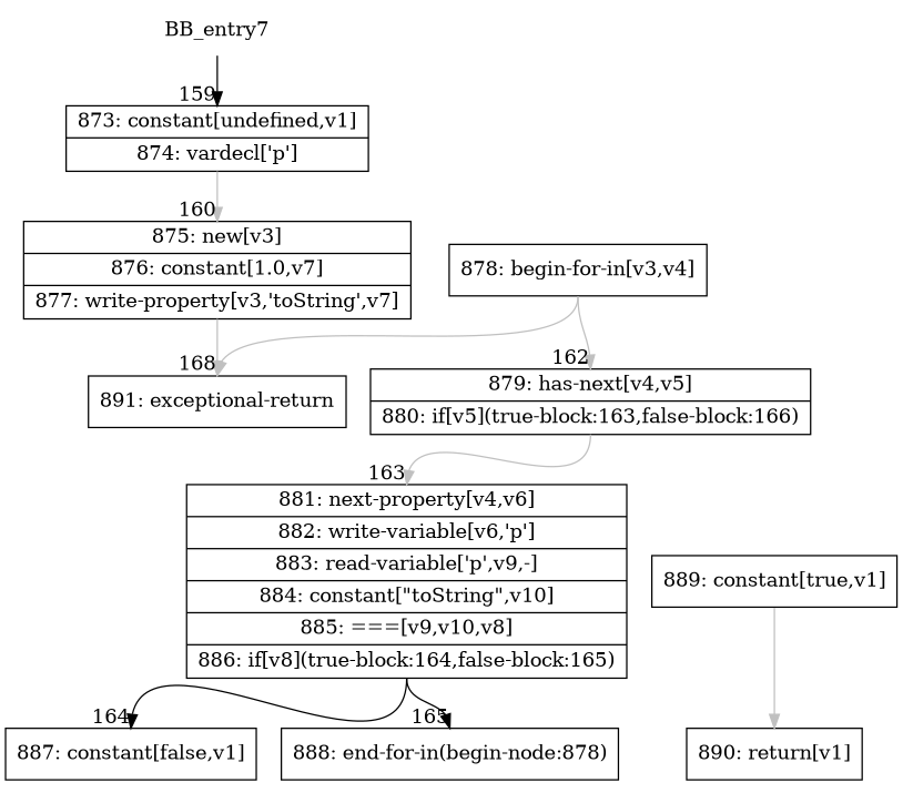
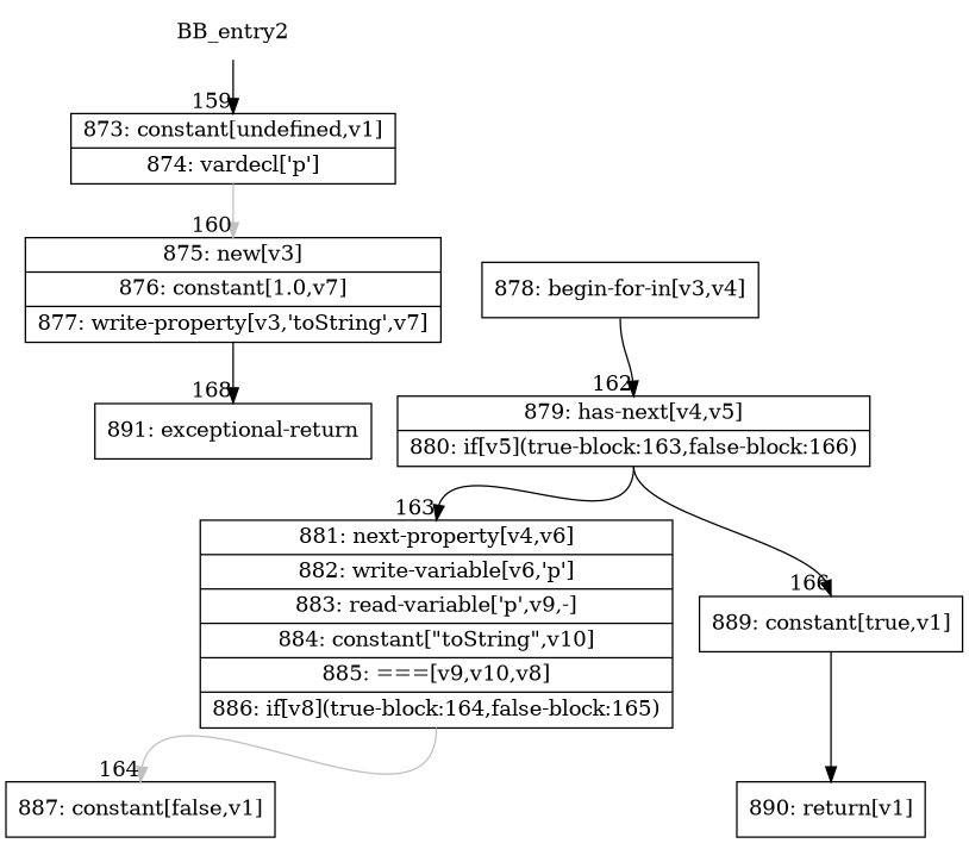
  digraph {
    rankdir=TD
    node [shape=record]
    edge [headport=n tailport=s]
-   BB_entry7 [shape=none]
+   BB_entry7 [shape=none label=BB_entry2]
    n2 [label="{873: constant[undefined,v1]|874: vardecl['p']}"]
    n3 [label="{875: new[v3]|876: constant[1.0,v7]|877: write-property[v3,'toString',v7]}"]
    n4 [label="{891: exceptional-return}"]
    n5 [label="{878: begin-for-in[v3,v4]}"]
    n6 [label="{879: has-next[v4,v5]|880: if[v5](true-block:163,false-block:166)}"]
    n7 [label="{881: next-property[v4,v6]|882: write-variable[v6,'p']|883: read-variable['p',v9,-]|884: constant[\"toString\",v10]|885: ===[v9,v10,v8]|886: if[v8](true-block:164,false-block:165)}"]
    n8 [label="{889: constant[true,v1]}"]
    n9 [label="{887: constant[false,v1]}"]
-   n10 [label="{888: end-for-in(begin-node:878)}"]
    n11 [label="{890: return[v1]}"]
    BB_entry7 -> n2 [headlabel="    159"]
    n2 -> n3 [color=gray headlabel="      160"]
-   n3 -> n4 [color=gray headlabel="      168"]
-   n5 -> n4 [color=gray]
-   n5 -> n6 [headlabel="      162" color=gray]
-   n6 -> n7 [headlabel="      163" color=gray]
-   n7 -> n9 [headlabel="      164"]
-   n7 -> n10 [headlabel="      165"]
-   n8 -> n11 [color=gray]
+   n3 -> n4 [color=black headlabel="      168"]
+   n5 -> n6 [headlabel="      162"]
+   n6 -> n7 [headlabel="      163"]
+   n6 -> n8 [headlabel="      166"]
+   n7 -> n9 [headlabel="      164" color=gray]
+   n8 -> n11
  }
